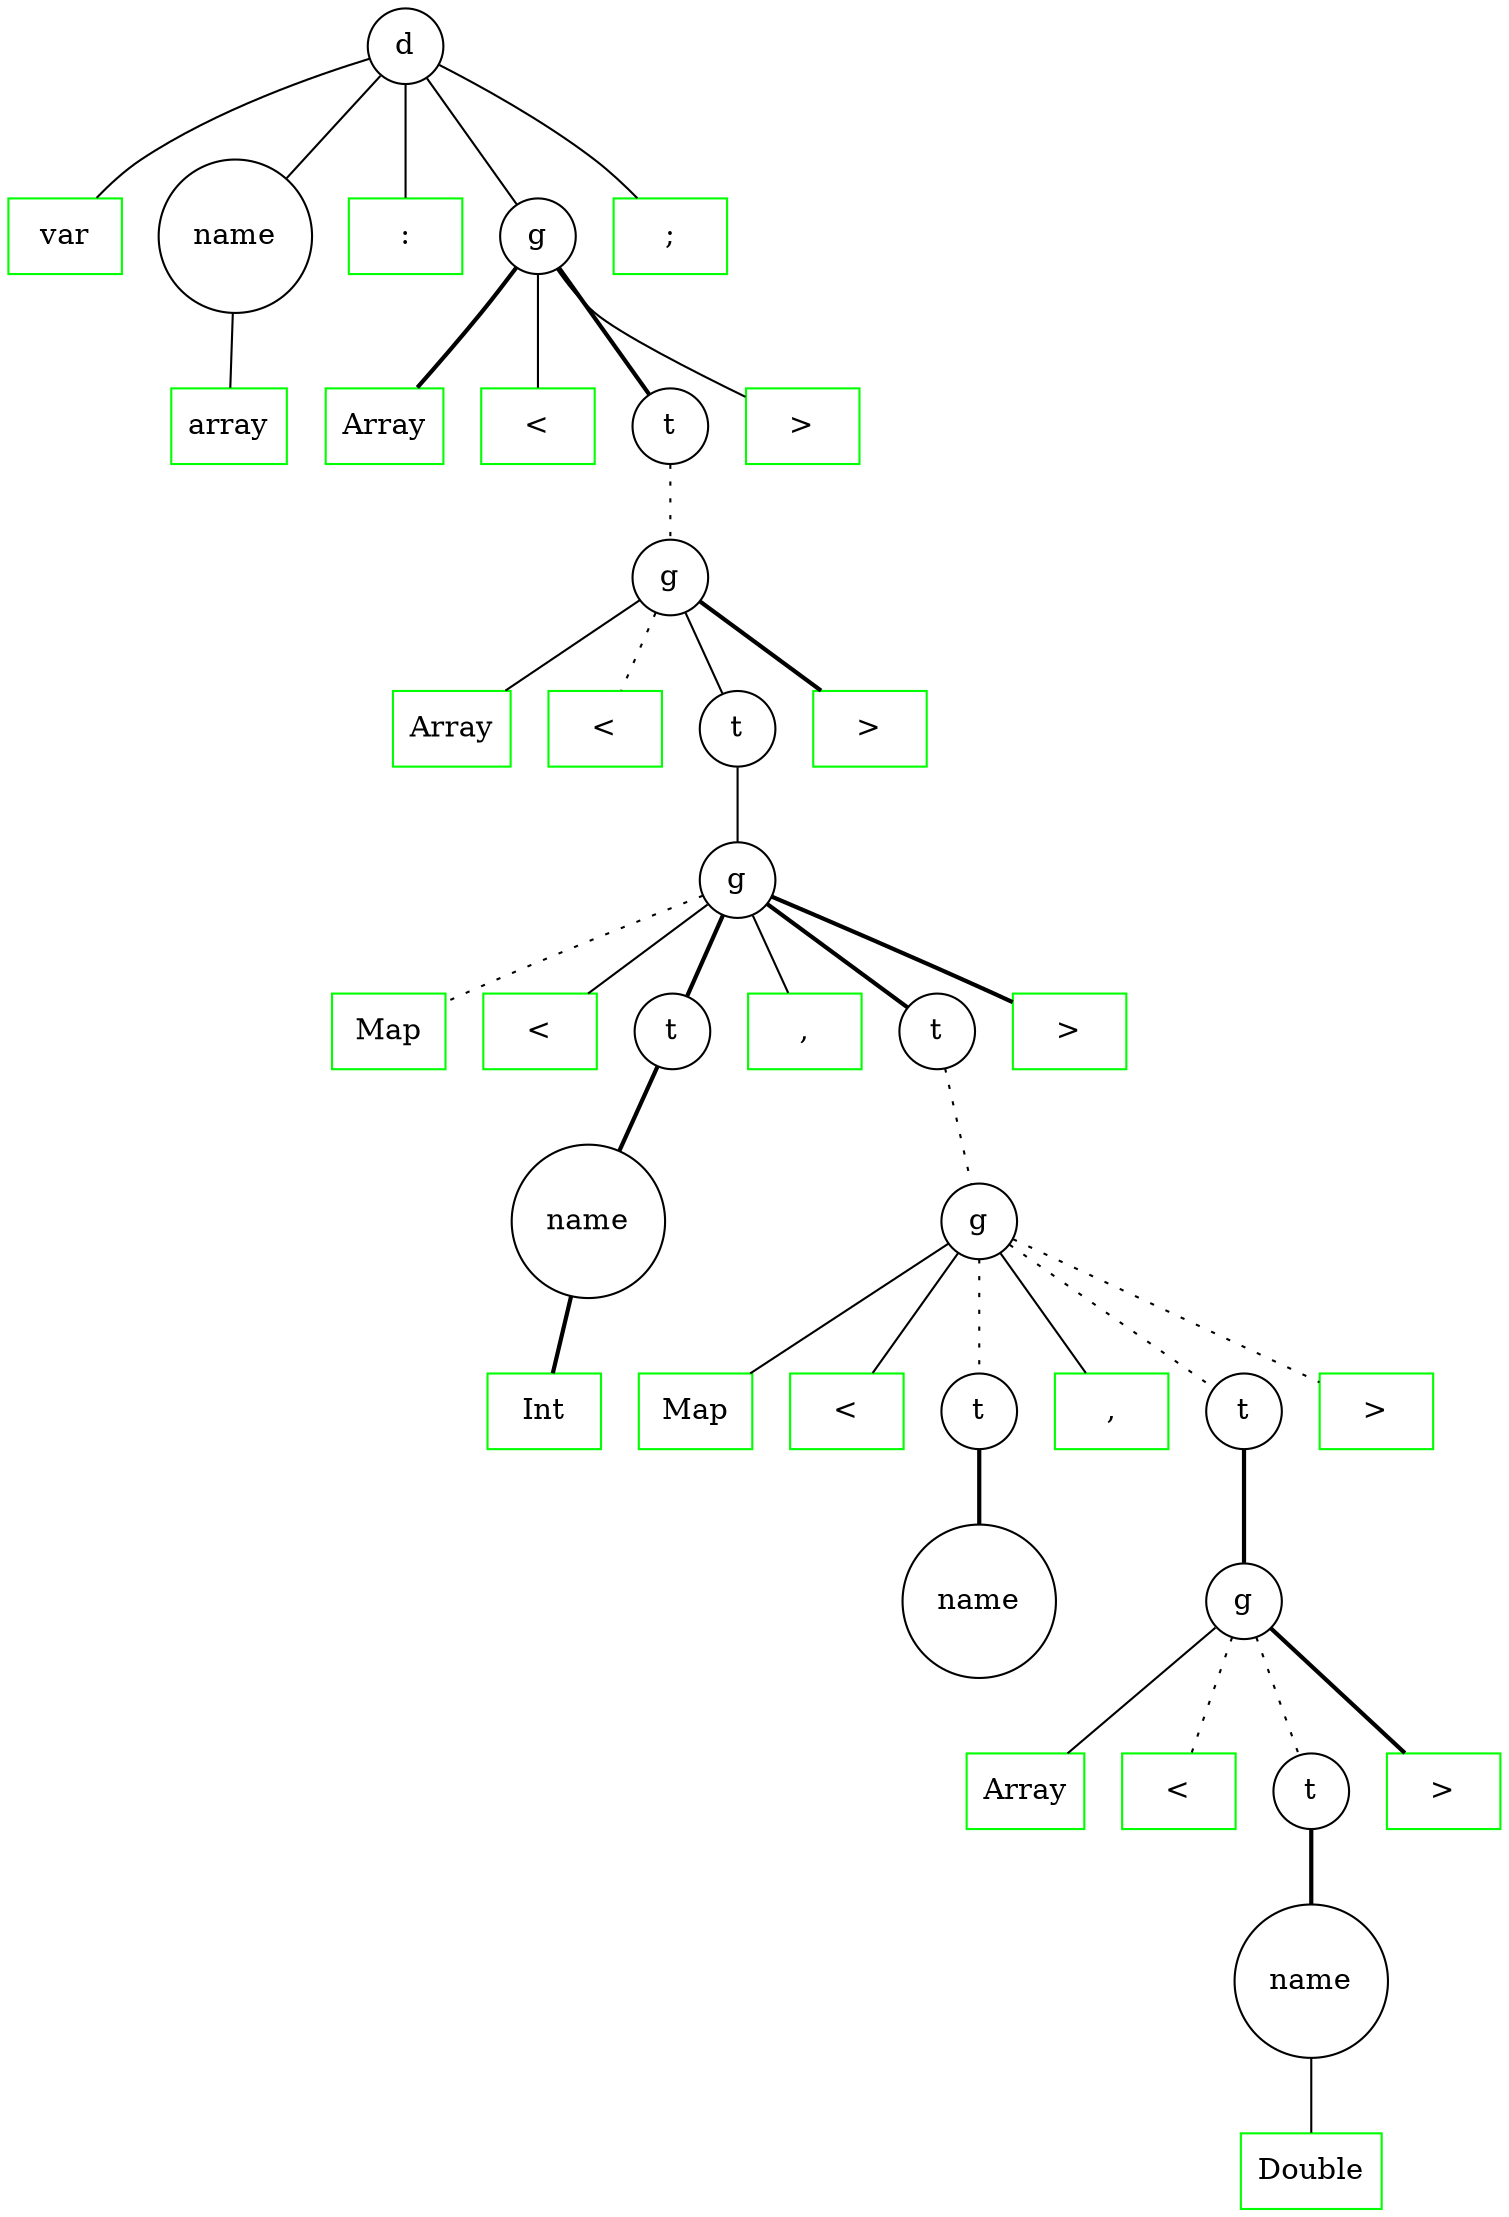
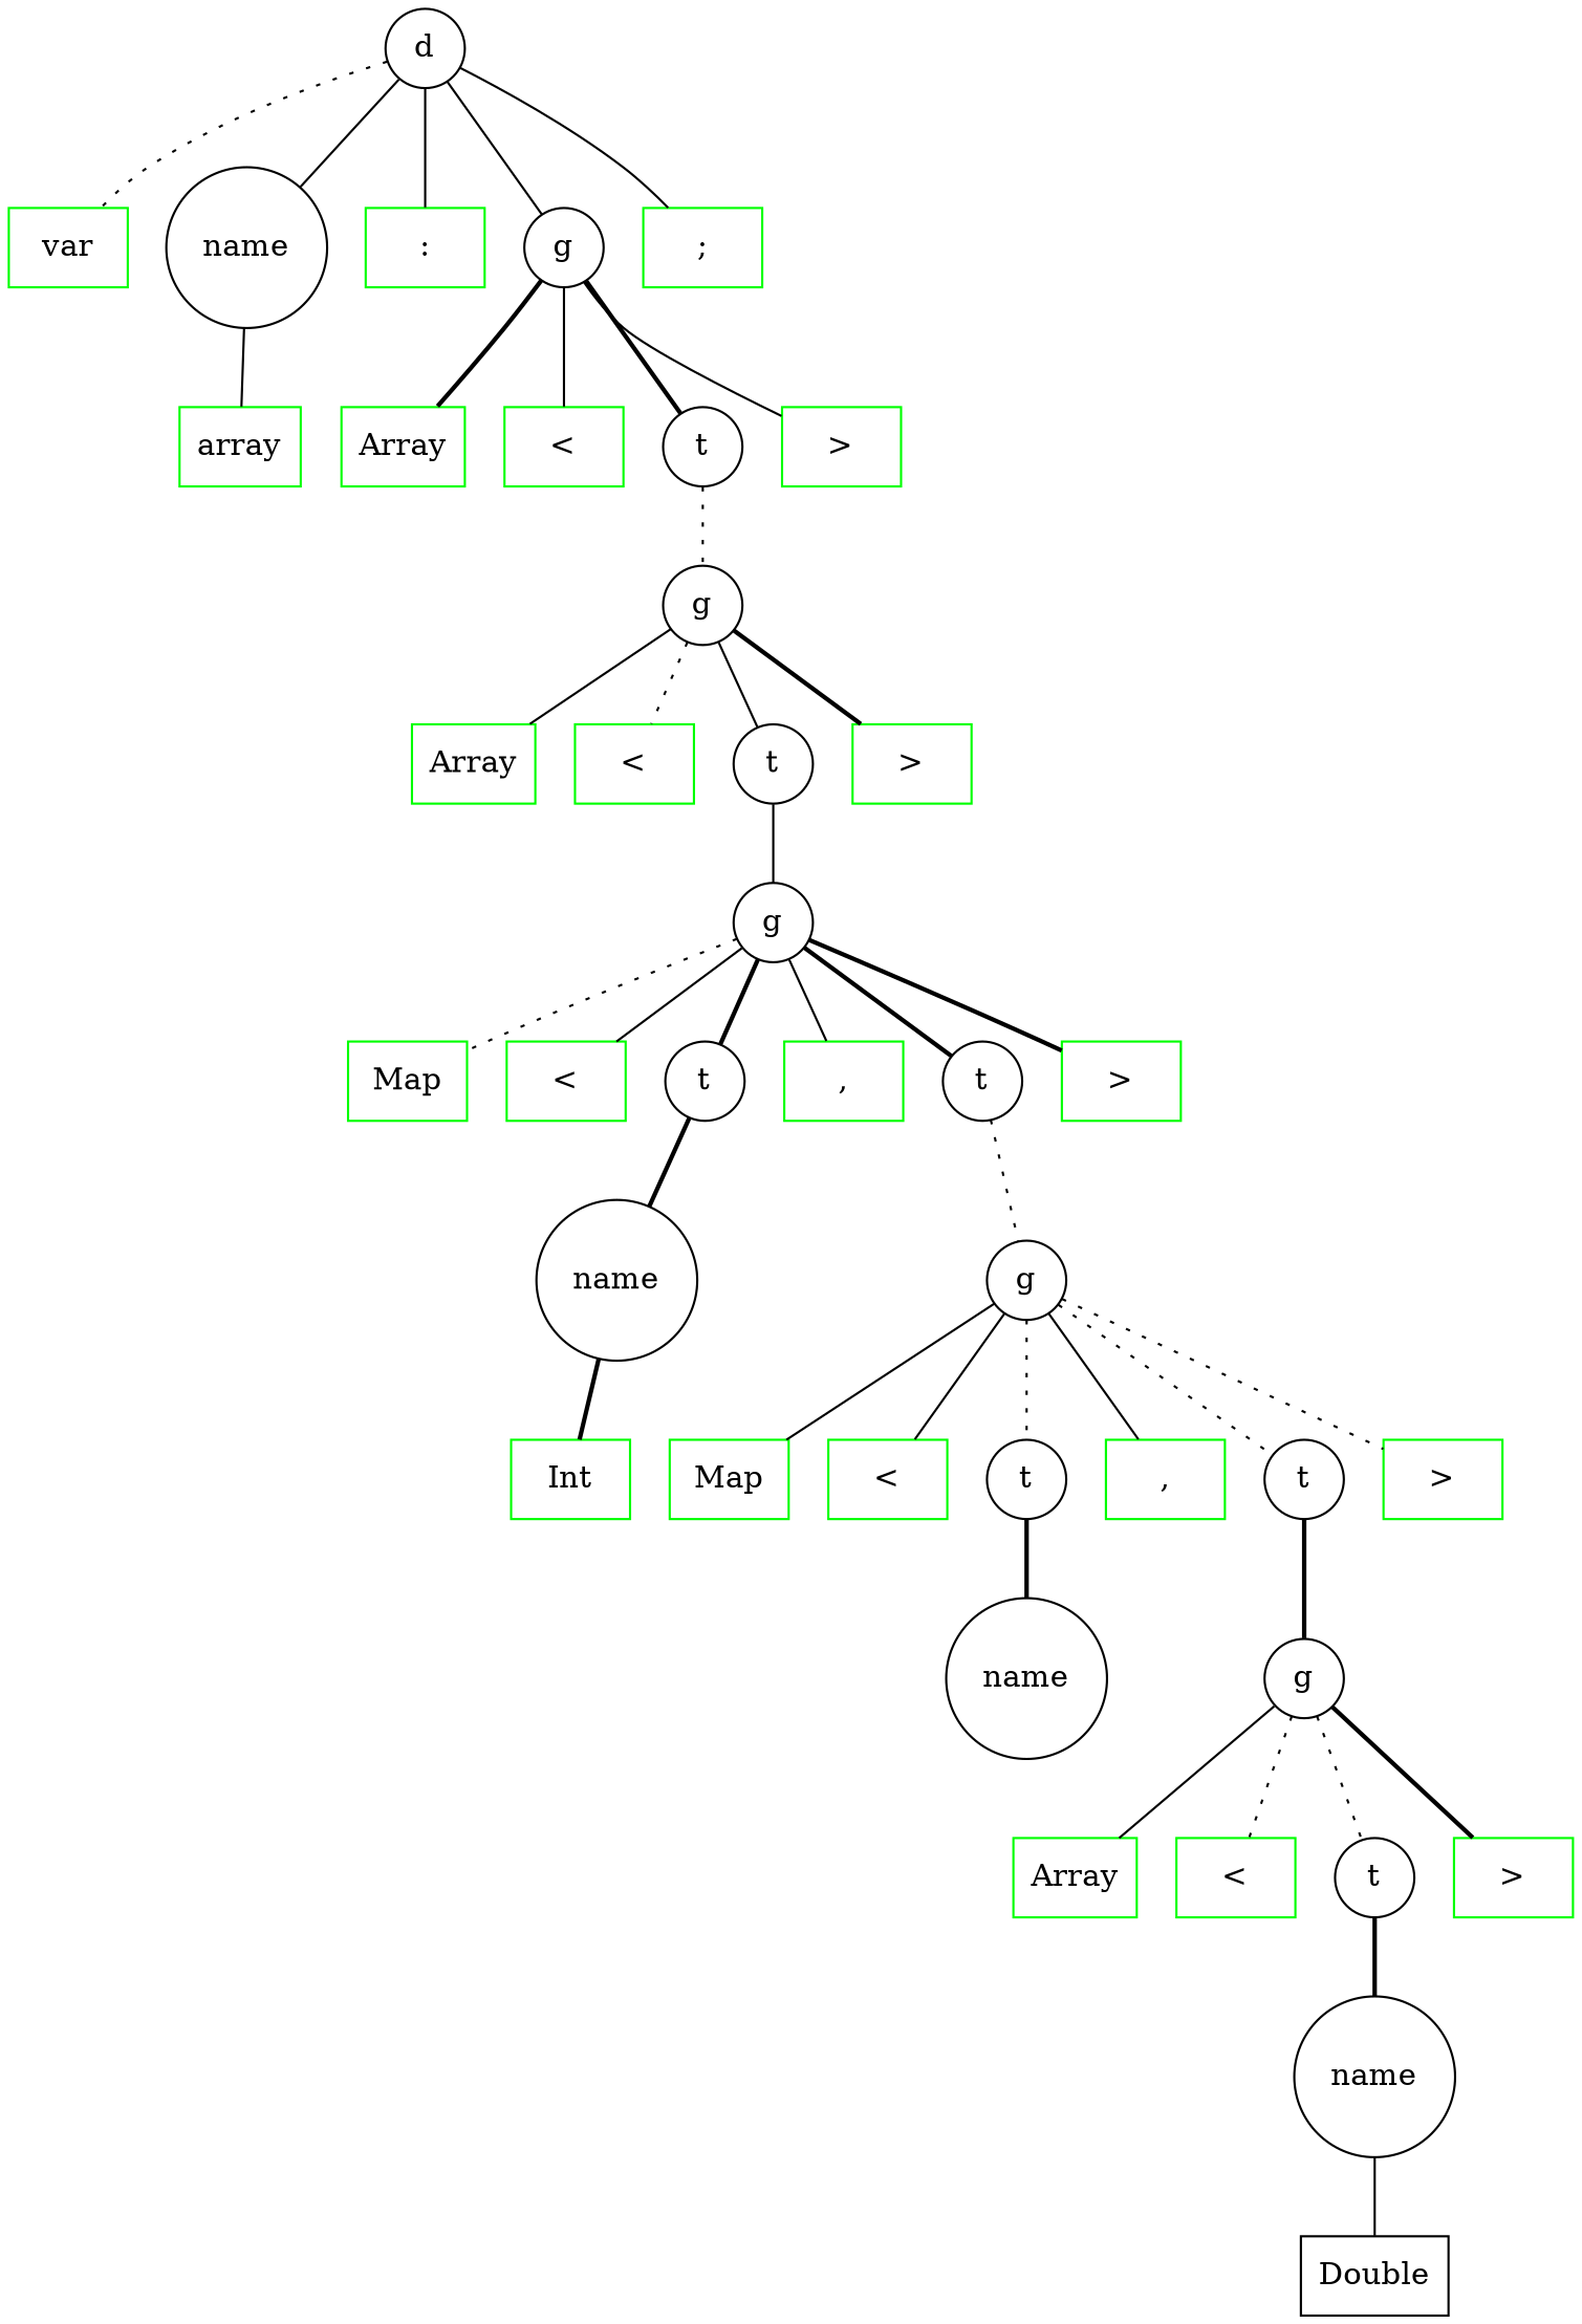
  strict graph {
    node [shape=box color=green]
    edge [style=solid]
    n1 [label=d shape=circle color=""]
    n2 [label=var]
    n3 [label=name shape=circle color=""]
    n4 [label=":"]
    n5 [label=g shape=circle color=""]
    n6 [label=";"]
    n7 [label=array]
    n8 [label=Array]
    n9 [label="<"]
    n10 [label=t shape=circle color=""]
    n11 [label=">"]
    n12 [label=g shape=circle color=""]
    n13 [label=Array]
    n14 [label="<"]
    n15 [label=t shape=circle color=""]
    n16 [label=">"]
    n17 [label=g shape=circle color=""]
    n18 [label=Map]
    n19 [label="<"]
    n20 [label=t shape=circle color=""]
    n21 [label=","]
    n22 [label=t shape=circle color=""]
    n23 [label=">"]
    n24 [label=name shape=circle color=""]
    n25 [label=g shape=circle color=""]
    n26 [label=Int]
    n27 [label=Map]
    n28 [label="<"]
    n29 [label=t shape=circle color=""]
    n30 [label=","]
    n31 [label=t shape=circle color=""]
    n32 [label=">"]
    n33 [label=name shape=circle color=""]
    n34 [label=g shape=circle color=""]
    n35 [label=Array]
    n36 [label="<"]
    n37 [label=t shape=circle color=""]
    n38 [label=">"]
    n39 [label=name shape=circle color=""]
-   n40 [label=Double]
-   n1 -- n2
+   n40 [color=black label=Double]
+   n1 -- n2 [style=dotted]
    n1 -- n3
    n1 -- n4
    n1 -- n5
    n1 -- n6
    n3 -- n7
    n5 -- n8 [style=bold]
    n5 -- n9
    n5 -- n10 [style=bold]
    n5 -- n11
    n10 -- n12 [style=dotted]
    n12 -- n13
    n12 -- n14 [style=dotted]
    n12 -- n15
    n12 -- n16 [style=bold]
    n15 -- n17
    n17 -- n18 [style=dotted]
    n17 -- n19
    n17 -- n20 [style=bold]
    n17 -- n21
    n17 -- n22 [style=bold]
    n17 -- n23 [style=bold]
    n20 -- n24 [style=bold]
    n22 -- n25 [style=dotted]
    n24 -- n26 [style=bold]
    n25 -- n27
    n25 -- n28
    n25 -- n29 [style=dotted]
    n25 -- n30
    n25 -- n31 [style=dotted]
    n25 -- n32 [style=dotted]
    n29 -- n33 [style=bold]
    n31 -- n34 [style=bold]
    n34 -- n35
    n34 -- n36 [style=dotted]
    n34 -- n37 [style=dotted]
    n34 -- n38 [style=bold]
    n37 -- n39 [style=bold]
    n39 -- n40
  }
